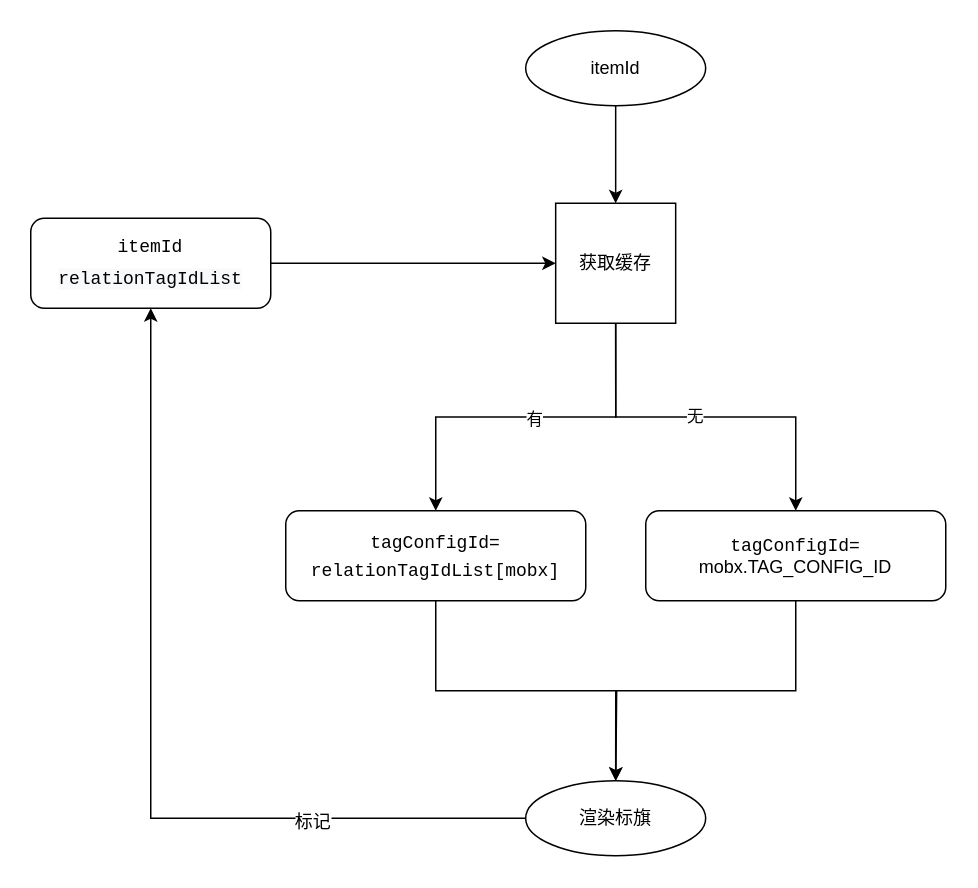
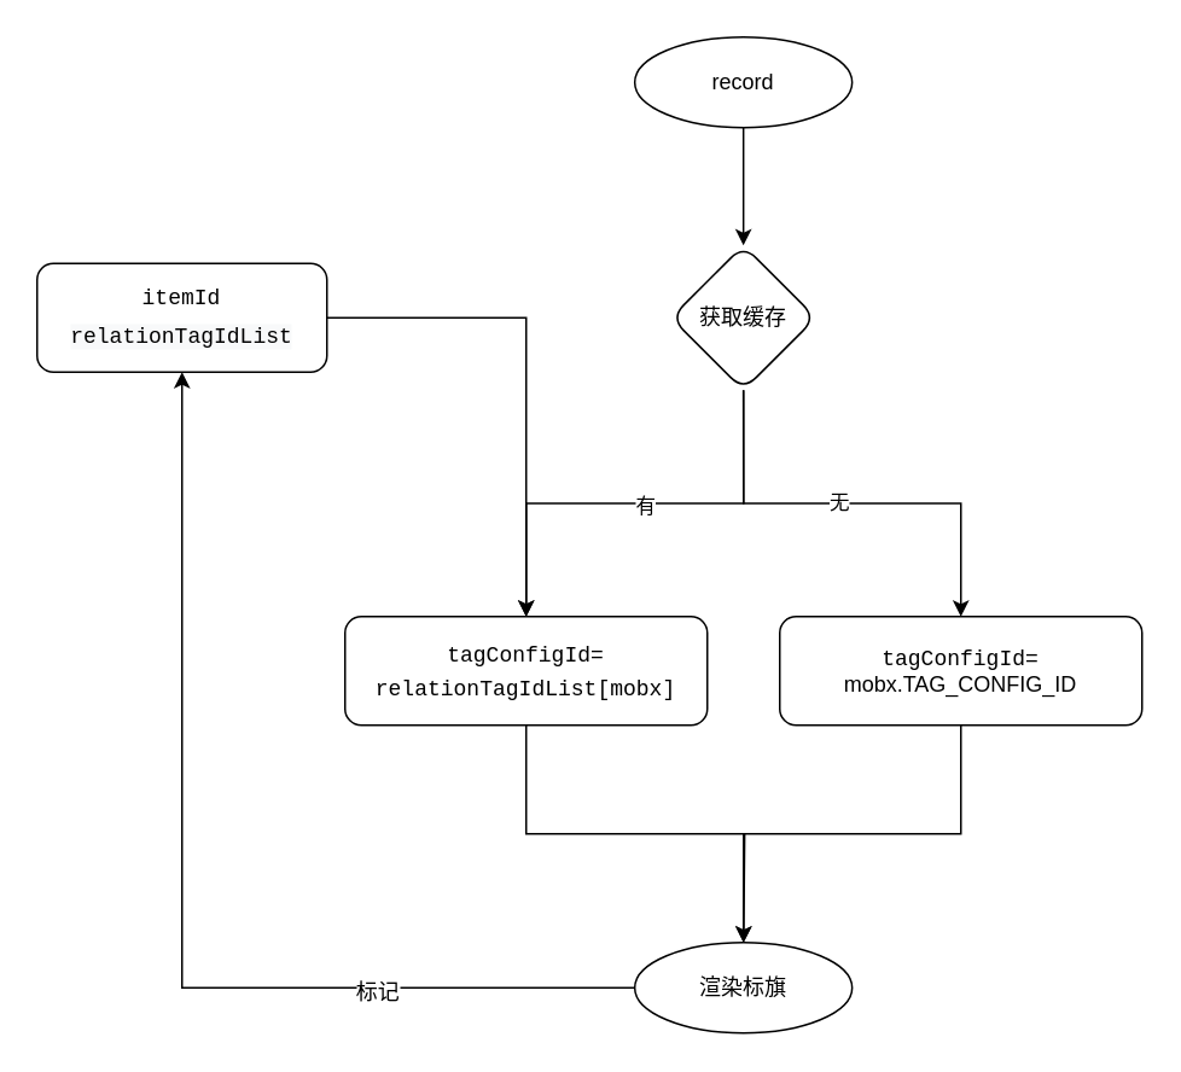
  <mxCell id="0" />
  <mxCell id="1" parent="0" />
  <mxCell id="2" value="" style="edgeStyle=orthogonalEdgeStyle;rounded=0;orthogonalLoop=1;jettySize=auto;html=1;entryX=0.5;entryY=0;entryDx=0;entryDy=0;" edge="1" parent="1" source="3" target="8"><mxGeometry relative="1" as="geometry"><mxPoint x="410" y="140" as="targetPoint" /></mxGeometry></mxCell>
- <mxCell id="3" value="itemId" style="ellipse;whiteSpace=wrap;html=1;rounded=1;" vertex="1" parent="1"><mxGeometry x="349.95" y="20" width="120" height="50" as="geometry" /></mxCell>
+ <mxCell id="3" value="record" style="ellipse;whiteSpace=wrap;html=1;rounded=1;" vertex="1" parent="1"><mxGeometry x="349.95" y="20" width="120" height="50" as="geometry" /></mxCell>
  <mxCell id="4" value="" style="edgeStyle=orthogonalEdgeStyle;rounded=0;orthogonalLoop=1;jettySize=auto;html=1;exitX=0.5;exitY=1;exitDx=0;exitDy=0;entryX=0.5;entryY=0;entryDx=0;entryDy=0;" edge="1" parent="1" source="8" target="10"><mxGeometry relative="1" as="geometry"><mxPoint x="260.003" y="340" as="targetPoint" /></mxGeometry></mxCell>
  <mxCell id="5" value="有" style="edgeLabel;html=1;align=center;verticalAlign=middle;resizable=0;points=[];" vertex="1" connectable="0" parent="4"><mxGeometry x="-0.048" y="1" relative="1" as="geometry"><mxPoint as="offset" /></mxGeometry></mxCell>
  <mxCell id="6" value="" style="edgeStyle=orthogonalEdgeStyle;rounded=0;orthogonalLoop=1;jettySize=auto;html=1;exitX=0.5;exitY=1;exitDx=0;exitDy=0;" edge="1" parent="1" source="8" target="12"><mxGeometry relative="1" as="geometry" /></mxCell>
  <mxCell id="7" value="无" style="edgeLabel;html=1;align=center;verticalAlign=middle;resizable=0;points=[];" vertex="1" connectable="0" parent="6"><mxGeometry x="-0.064" y="1" relative="1" as="geometry"><mxPoint as="offset" /></mxGeometry></mxCell>
- <mxCell id="8" value="获取缓存" style="whiteSpace=wrap;html=1;rounded=0;" vertex="1" parent="1"><mxGeometry x="369.95" y="135" width="80" height="80" as="geometry" /></mxCell>
+ <mxCell id="8" value="获取缓存" style="rhombus;whiteSpace=wrap;html=1;rounded=1;" vertex="1" parent="1"><mxGeometry x="369.95" y="135" width="80" height="80" as="geometry" /></mxCell>
  <mxCell id="9" value="" style="edgeStyle=orthogonalEdgeStyle;rounded=0;orthogonalLoop=1;jettySize=auto;html=1;fontSize=12;fontColor=#000000;exitX=0.5;exitY=1;exitDx=0;exitDy=0;" edge="1" parent="1" source="10"><mxGeometry relative="1" as="geometry"><mxPoint x="260.003" y="400" as="sourcePoint" /><mxPoint x="410.053" y="520" as="targetPoint" /></mxGeometry></mxCell>
  <mxCell id="10" value="&lt;div style=&quot;background-color: rgb(255, 255, 255); font-family: &amp;quot;Fira Code&amp;quot;, Menlo, Monaco, &amp;quot;Courier New&amp;quot;, monospace, &amp;quot;Meslo LG S DZ for Powerline&amp;quot;, Menlo, Monaco, &amp;quot;Courier New&amp;quot;, monospace; font-size: 12px; line-height: 21px;&quot;&gt;&lt;span style=&quot;font-size: 12px;&quot;&gt;tagConfigId=&lt;/span&gt;&lt;/div&gt;&lt;font face=&quot;Fira Code, Menlo, Monaco, Courier New, monospace, Meslo LG S DZ for Powerline, Menlo, Monaco, Courier New, monospace&quot; style=&quot;font-size: 12px;&quot;&gt;&lt;span style=&quot;font-size: 12px;&quot;&gt;&lt;span style=&quot;font-size: 12px;&quot;&gt;relationTagIdList[mobx]&lt;/span&gt;&lt;/span&gt;&lt;/font&gt;" style="whiteSpace=wrap;html=1;rounded=1;fontStyle=0;fontSize=12;fontColor=#000000;" vertex="1" parent="1"><mxGeometry x="190" y="340" width="200" height="60" as="geometry" /></mxCell>
  <mxCell id="11" style="edgeStyle=orthogonalEdgeStyle;rounded=0;orthogonalLoop=1;jettySize=auto;html=1;exitX=0.5;exitY=1;exitDx=0;exitDy=0;entryX=0.5;entryY=0;entryDx=0;entryDy=0;fontSize=12;fontColor=#000000;" edge="1" parent="1" source="12" target="17"><mxGeometry relative="1" as="geometry"><mxPoint x="409.95" y="520" as="targetPoint" /></mxGeometry></mxCell>
  <mxCell id="12" value="&lt;span style=&quot;font-family: &amp;quot;Fira Code&amp;quot;, Menlo, Monaco, &amp;quot;Courier New&amp;quot;, monospace, &amp;quot;Meslo LG S DZ for Powerline&amp;quot;, Menlo, Monaco, &amp;quot;Courier New&amp;quot;, monospace; background-color: rgb(255, 255, 255);&quot;&gt;tagConfigId=&lt;br&gt;&lt;/span&gt;mobx.TAG_CONFIG_ID" style="whiteSpace=wrap;html=1;rounded=1;" vertex="1" parent="1"><mxGeometry x="430" y="340" width="200" height="60" as="geometry" /></mxCell>
  <mxCell id="13" style="edgeStyle=orthogonalEdgeStyle;rounded=0;orthogonalLoop=1;jettySize=auto;html=1;exitX=0;exitY=0.5;exitDx=0;exitDy=0;entryX=0.5;entryY=1;entryDx=0;entryDy=0;fontSize=12;fontColor=#000000;" edge="1" parent="1" source="17" target="16"><mxGeometry relative="1" as="geometry"><mxPoint x="349.95" y="550" as="sourcePoint" /></mxGeometry></mxCell>
  <mxCell id="14" value="标记" style="edgeLabel;html=1;align=center;verticalAlign=middle;resizable=0;points=[];fontSize=12;fontColor=#000000;" vertex="1" connectable="0" parent="13"><mxGeometry x="-0.518" y="2" relative="1" as="geometry"><mxPoint as="offset" /></mxGeometry></mxCell>
- <mxCell id="15" style="edgeStyle=orthogonalEdgeStyle;rounded=0;orthogonalLoop=1;jettySize=auto;html=1;exitX=1;exitY=0.5;exitDx=0;exitDy=0;entryX=0;entryY=0.5;entryDx=0;entryDy=0;fontSize=12;fontColor=#000000;" edge="1" parent="1" source="16" target="8"><mxGeometry relative="1" as="geometry" /></mxCell>
+ <mxCell id="15" style="edgeStyle=orthogonalEdgeStyle;rounded=0;orthogonalLoop=1;jettySize=auto;html=1;exitX=1;exitY=0.5;exitDx=0;exitDy=0;fontSize=12;fontColor=#000000;" edge="1" parent="1" source="16" target="10"><mxGeometry relative="1" as="geometry" /></mxCell>
  <mxCell id="16" value="&lt;div style=&quot;background-color: rgb(255, 255, 255); font-family: &amp;quot;Fira Code&amp;quot;, Menlo, Monaco, &amp;quot;Courier New&amp;quot;, monospace, &amp;quot;Meslo LG S DZ for Powerline&amp;quot;, Menlo, Monaco, &amp;quot;Courier New&amp;quot;, monospace; font-size: 12px; line-height: 21px;&quot;&gt;itemId&lt;/div&gt;&lt;div style=&quot;background-color: rgb(255, 255, 255); font-family: &amp;quot;Fira Code&amp;quot;, Menlo, Monaco, &amp;quot;Courier New&amp;quot;, monospace, &amp;quot;Meslo LG S DZ for Powerline&amp;quot;, Menlo, Monaco, &amp;quot;Courier New&amp;quot;, monospace; font-size: 12px; line-height: 21px;&quot;&gt;&lt;span style=&quot;background-color: rgb(248, 249, 250);&quot;&gt;relationTagIdList&lt;/span&gt;&lt;br&gt;&lt;/div&gt;" style="whiteSpace=wrap;html=1;rounded=1;fontStyle=0;fontSize=12;fontColor=#000000;" vertex="1" parent="1"><mxGeometry x="20" y="145" width="160" height="60" as="geometry" /></mxCell>
  <mxCell id="17" value="渲染标旗" style="ellipse;whiteSpace=wrap;html=1;rounded=1;" vertex="1" parent="1"><mxGeometry x="349.95" y="520" width="120" height="50" as="geometry" /></mxCell>
